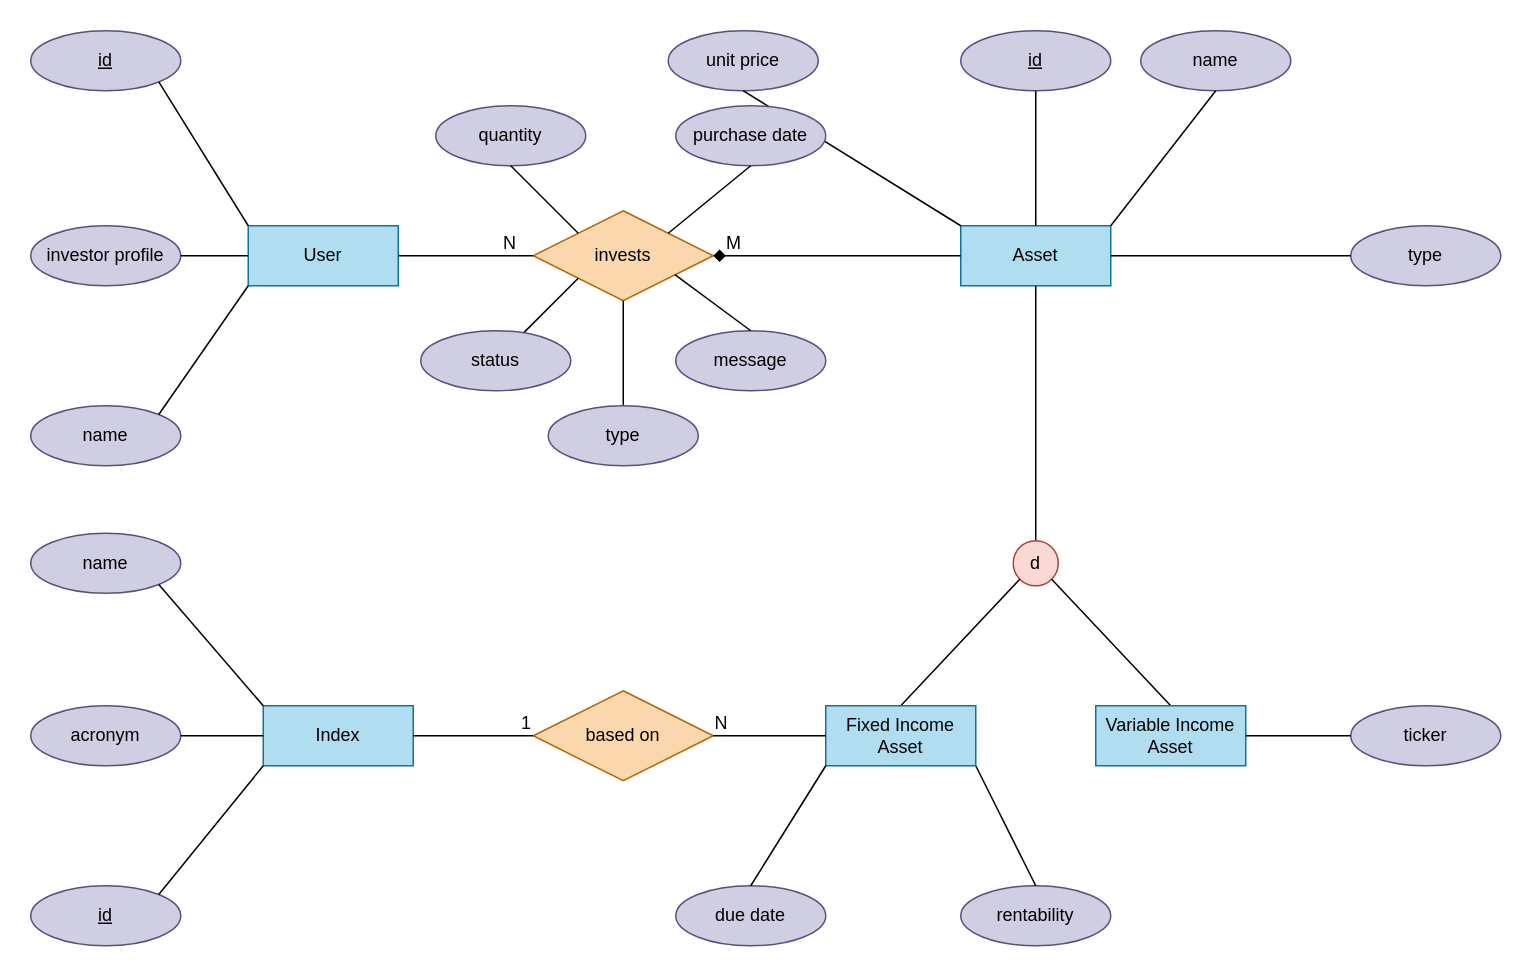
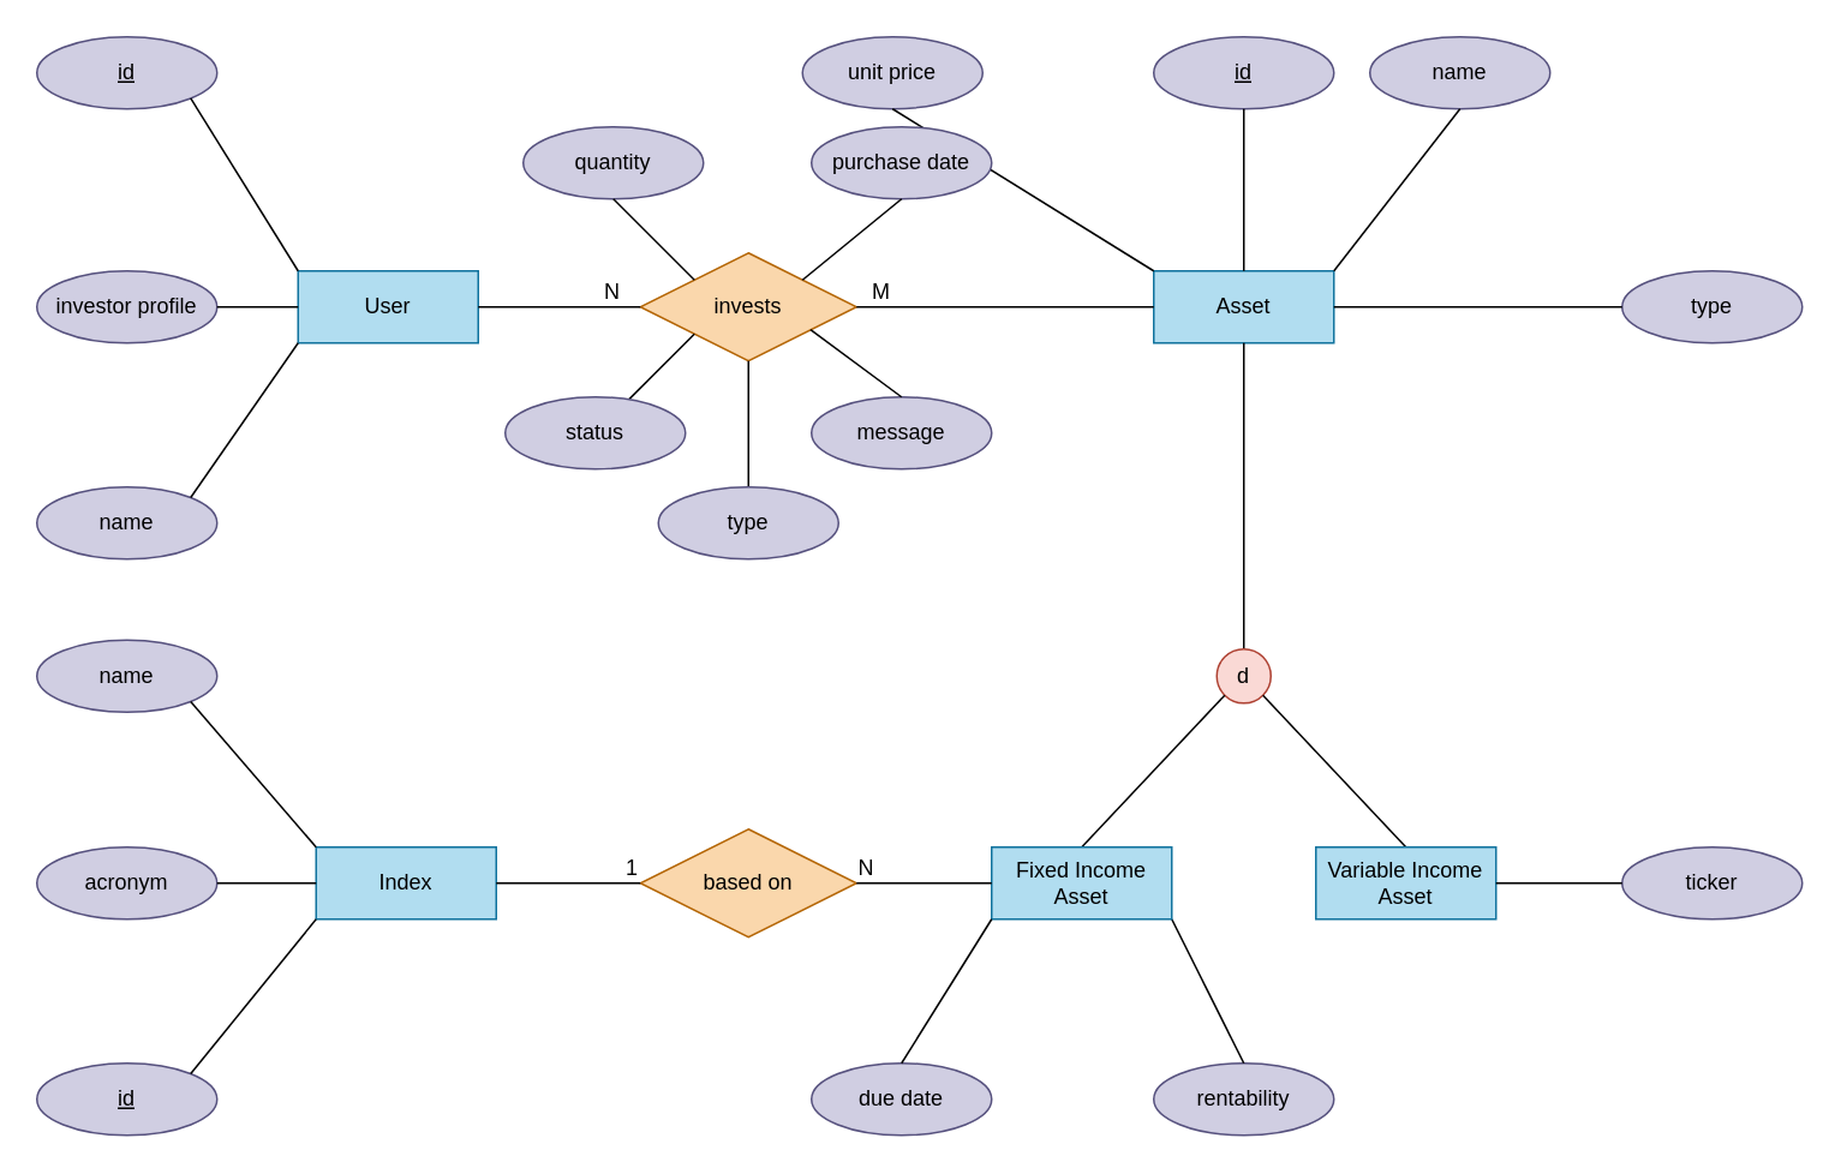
  <mxCell id="0" />
  <mxCell id="1" parent="0" />
  <mxCell id="2" value="User" style="whiteSpace=wrap;html=1;align=center;fillColor=#b1ddf0;strokeColor=#10739e;" parent="1" vertex="1"><mxGeometry x="165" y="150" width="100" height="40" as="geometry" /></mxCell>
  <mxCell id="3" value="Asset" style="whiteSpace=wrap;html=1;align=center;fillColor=#b1ddf0;strokeColor=#10739e;" parent="1" vertex="1"><mxGeometry x="640" y="150" width="100" height="40" as="geometry" /></mxCell>
  <mxCell id="4" value="Index" style="whiteSpace=wrap;html=1;align=center;fillColor=#b1ddf0;strokeColor=#10739e;" parent="1" vertex="1"><mxGeometry x="175" y="470" width="100" height="40" as="geometry" /></mxCell>
  <mxCell id="5" value="invests" style="shape=rhombus;perimeter=rhombusPerimeter;whiteSpace=wrap;html=1;align=center;fillColor=#fad7ac;strokeColor=#b46504;" parent="1" vertex="1"><mxGeometry x="355" y="140" width="120" height="60" as="geometry" /></mxCell>
  <mxCell id="6" value="based on" style="shape=rhombus;perimeter=rhombusPerimeter;whiteSpace=wrap;html=1;align=center;fillColor=#fad7ac;strokeColor=#b46504;" parent="1" vertex="1"><mxGeometry x="355" y="460" width="120" height="60" as="geometry" /></mxCell>
  <mxCell id="7" value="" style="endArrow=none;html=1;rounded=0;exitX=1;exitY=0.5;exitDx=0;exitDy=0;" parent="1" source="2" target="5" edge="1"><mxGeometry relative="1" as="geometry"><mxPoint x="475" y="140" as="sourcePoint" /><mxPoint x="635" y="140" as="targetPoint" /></mxGeometry></mxCell>
  <mxCell id="8" value="N" style="resizable=0;html=1;whiteSpace=wrap;align=right;verticalAlign=bottom;" parent="7" connectable="0" vertex="1"><mxGeometry x="1" relative="1" as="geometry"><mxPoint x="-10" as="offset" /></mxGeometry></mxCell>
- <mxCell id="9" value="" style="endArrow=diamond;html=1;rounded=0;entryX=1;entryY=0.5;entryDx=0;entryDy=0;" parent="1" source="3" target="5" edge="1"><mxGeometry relative="1" as="geometry"><mxPoint x="540" y="140" as="sourcePoint" /><mxPoint x="700" y="140" as="targetPoint" /></mxGeometry></mxCell>
+ <mxCell id="9" value="" style="endArrow=none;html=1;rounded=0;entryX=1;entryY=0.5;entryDx=0;entryDy=0;" parent="1" source="3" target="5" edge="1"><mxGeometry relative="1" as="geometry"><mxPoint x="540" y="140" as="sourcePoint" /><mxPoint x="700" y="140" as="targetPoint" /></mxGeometry></mxCell>
  <mxCell id="10" value="M" style="resizable=0;html=1;whiteSpace=wrap;align=right;verticalAlign=bottom;" parent="9" connectable="0" vertex="1"><mxGeometry x="1" relative="1" as="geometry"><mxPoint x="20" as="offset" /></mxGeometry></mxCell>
  <mxCell id="11" value="" style="endArrow=none;html=1;rounded=0;entryX=0;entryY=0.5;entryDx=0;entryDy=0;" parent="1" source="4" target="6" edge="1"><mxGeometry relative="1" as="geometry"><mxPoint x="-210" y="670" as="sourcePoint" /><mxPoint x="430" y="570" as="targetPoint" /></mxGeometry></mxCell>
  <mxCell id="12" value="1" style="resizable=0;html=1;whiteSpace=wrap;align=right;verticalAlign=bottom;" parent="11" connectable="0" vertex="1"><mxGeometry x="1" relative="1" as="geometry"><mxPoint as="offset" /></mxGeometry></mxCell>
  <mxCell id="13" value="&lt;u&gt;id&lt;/u&gt;" style="ellipse;whiteSpace=wrap;html=1;align=center;fillColor=#d0cee2;strokeColor=#56517e;" parent="1" vertex="1"><mxGeometry x="20" y="20" width="100" height="40" as="geometry" /></mxCell>
  <mxCell id="14" value="name" style="ellipse;whiteSpace=wrap;html=1;align=center;fillColor=#d0cee2;strokeColor=#56517e;" parent="1" vertex="1"><mxGeometry x="20" y="270" width="100" height="40" as="geometry" /></mxCell>
  <mxCell id="15" value="&lt;u&gt;id&lt;/u&gt;" style="ellipse;whiteSpace=wrap;html=1;align=center;fillColor=#d0cee2;strokeColor=#56517e;" parent="1" vertex="1"><mxGeometry x="640" y="20" width="100" height="40" as="geometry" /></mxCell>
  <mxCell id="16" value="name" style="ellipse;whiteSpace=wrap;html=1;align=center;fillColor=#d0cee2;strokeColor=#56517e;" parent="1" vertex="1"><mxGeometry x="760" y="20" width="100" height="40" as="geometry" /></mxCell>
  <mxCell id="17" value="rentability" style="ellipse;whiteSpace=wrap;html=1;align=center;fillColor=#d0cee2;strokeColor=#56517e;" parent="1" vertex="1"><mxGeometry x="640" y="590" width="100" height="40" as="geometry" /></mxCell>
  <mxCell id="18" value="&lt;u&gt;id&lt;/u&gt;" style="ellipse;whiteSpace=wrap;html=1;align=center;fillColor=#d0cee2;strokeColor=#56517e;" parent="1" vertex="1"><mxGeometry x="20" y="590" width="100" height="40" as="geometry" /></mxCell>
  <mxCell id="19" value="name" style="ellipse;whiteSpace=wrap;html=1;align=center;fillColor=#d0cee2;strokeColor=#56517e;" parent="1" vertex="1"><mxGeometry x="20" y="355" width="100" height="40" as="geometry" /></mxCell>
  <mxCell id="20" value="acronym" style="ellipse;whiteSpace=wrap;html=1;align=center;fillColor=#d0cee2;strokeColor=#56517e;" parent="1" vertex="1"><mxGeometry x="20" y="470" width="100" height="40" as="geometry" /></mxCell>
  <mxCell id="21" value="" style="endArrow=none;html=1;rounded=0;exitX=1;exitY=0;exitDx=0;exitDy=0;entryX=0;entryY=1;entryDx=0;entryDy=0;" parent="1" source="18" target="4" edge="1"><mxGeometry relative="1" as="geometry"><mxPoint x="-70" y="510" as="sourcePoint" /><mxPoint x="-750" y="580" as="targetPoint" /></mxGeometry></mxCell>
  <mxCell id="22" value="" style="endArrow=none;html=1;rounded=0;exitX=1;exitY=1;exitDx=0;exitDy=0;entryX=0;entryY=0;entryDx=0;entryDy=0;" parent="1" source="19" target="4" edge="1"><mxGeometry relative="1" as="geometry"><mxPoint x="-70" y="510" as="sourcePoint" /><mxPoint x="-700" y="580" as="targetPoint" /></mxGeometry></mxCell>
  <mxCell id="23" value="" style="endArrow=none;html=1;rounded=0;exitX=0;exitY=0.5;exitDx=0;exitDy=0;entryX=1;entryY=0.5;entryDx=0;entryDy=0;" parent="1" source="4" target="20" edge="1"><mxGeometry relative="1" as="geometry"><mxPoint x="-650" y="580" as="sourcePoint" /><mxPoint x="90" y="510" as="targetPoint" /></mxGeometry></mxCell>
  <mxCell id="24" value="" style="endArrow=none;html=1;rounded=0;exitX=0.5;exitY=1;exitDx=0;exitDy=0;entryX=0.5;entryY=0;entryDx=0;entryDy=0;" parent="1" source="15" target="3" edge="1"><mxGeometry relative="1" as="geometry"><mxPoint x="620" y="360" as="sourcePoint" /><mxPoint x="780" y="360" as="targetPoint" /></mxGeometry></mxCell>
  <mxCell id="25" value="" style="endArrow=none;html=1;rounded=0;exitX=0.5;exitY=1;exitDx=0;exitDy=0;entryX=1;entryY=0;entryDx=0;entryDy=0;" parent="1" source="16" target="3" edge="1"><mxGeometry relative="1" as="geometry"><mxPoint x="620" y="180" as="sourcePoint" /><mxPoint x="780" y="180" as="targetPoint" /></mxGeometry></mxCell>
  <mxCell id="26" value="" style="endArrow=none;html=1;rounded=0;exitX=0.5;exitY=0;exitDx=0;exitDy=0;entryX=1;entryY=1;entryDx=0;entryDy=0;" parent="1" source="17" target="34" edge="1"><mxGeometry relative="1" as="geometry"><mxPoint x="690" y="750" as="sourcePoint" /><mxPoint x="530" y="360" as="targetPoint" /></mxGeometry></mxCell>
  <mxCell id="27" value="" style="endArrow=none;html=1;rounded=0;exitX=1;exitY=1;exitDx=0;exitDy=0;entryX=0;entryY=0;entryDx=0;entryDy=0;" parent="1" source="13" target="2" edge="1"><mxGeometry relative="1" as="geometry"><mxPoint x="225" y="180" as="sourcePoint" /><mxPoint x="385" y="180" as="targetPoint" /></mxGeometry></mxCell>
  <mxCell id="28" value="" style="endArrow=none;html=1;rounded=0;exitX=1;exitY=0;exitDx=0;exitDy=0;entryX=0;entryY=1;entryDx=0;entryDy=0;" parent="1" source="14" target="2" edge="1"><mxGeometry relative="1" as="geometry"><mxPoint x="225" y="180" as="sourcePoint" /><mxPoint x="165" y="200" as="targetPoint" /></mxGeometry></mxCell>
  <mxCell id="29" value="" style="endArrow=none;html=1;rounded=0;exitX=0.5;exitY=1;exitDx=0;exitDy=0;entryX=0.5;entryY=0;entryDx=0;entryDy=0;" parent="1" source="3" target="30" edge="1"><mxGeometry relative="1" as="geometry"><mxPoint x="1140" y="190" as="sourcePoint" /><mxPoint x="1140" y="310" as="targetPoint" /></mxGeometry></mxCell>
  <mxCell id="30" value="d" style="ellipse;whiteSpace=wrap;html=1;aspect=fixed;fillColor=#fad9d5;strokeColor=#ae4132;" parent="1" vertex="1"><mxGeometry x="675" y="360" width="30" height="30" as="geometry" /></mxCell>
  <mxCell id="31" value="" style="endArrow=none;html=1;rounded=0;exitX=0;exitY=1;exitDx=0;exitDy=0;entryX=0.5;entryY=0;entryDx=0;entryDy=0;" parent="1" source="30" target="34" edge="1"><mxGeometry relative="1" as="geometry"><mxPoint x="1200" y="400" as="sourcePoint" /><mxPoint x="1240" y="430" as="targetPoint" /></mxGeometry></mxCell>
  <mxCell id="32" value="" style="endArrow=none;html=1;rounded=0;exitX=0.5;exitY=0;exitDx=0;exitDy=0;entryX=1;entryY=1;entryDx=0;entryDy=0;" parent="1" source="33" target="30" edge="1"><mxGeometry relative="1" as="geometry"><mxPoint x="1460" y="420" as="sourcePoint" /><mxPoint x="1280" y="360" as="targetPoint" /></mxGeometry></mxCell>
  <mxCell id="33" value="Variable Income Asset" style="whiteSpace=wrap;html=1;align=center;fillColor=#b1ddf0;strokeColor=#10739e;" parent="1" vertex="1"><mxGeometry x="730" y="470" width="100" height="40" as="geometry" /></mxCell>
  <mxCell id="34" value="Fixed Income Asset" style="whiteSpace=wrap;html=1;align=center;fillColor=#b1ddf0;strokeColor=#10739e;" parent="1" vertex="1"><mxGeometry x="550" y="470" width="100" height="40" as="geometry" /></mxCell>
  <mxCell id="35" value="" style="endArrow=none;html=1;rounded=0;entryX=1;entryY=0.5;entryDx=0;entryDy=0;exitX=0;exitY=0.5;exitDx=0;exitDy=0;" parent="1" source="34" target="6" edge="1"><mxGeometry relative="1" as="geometry"><mxPoint x="90" y="620" as="sourcePoint" /><mxPoint x="250" y="620" as="targetPoint" /></mxGeometry></mxCell>
  <mxCell id="36" value="N" style="resizable=0;html=1;whiteSpace=wrap;align=right;verticalAlign=bottom;" parent="35" connectable="0" vertex="1"><mxGeometry x="1" relative="1" as="geometry"><mxPoint x="11" as="offset" /></mxGeometry></mxCell>
  <mxCell id="37" value="" style="endArrow=none;html=1;rounded=0;exitX=0;exitY=1;exitDx=0;exitDy=0;" parent="1" source="5" target="38" edge="1"><mxGeometry relative="1" as="geometry"><mxPoint x="425" y="310" as="sourcePoint" /><mxPoint x="435" y="250" as="targetPoint" /></mxGeometry></mxCell>
  <mxCell id="38" value="status" style="ellipse;whiteSpace=wrap;html=1;align=center;fillColor=#d0cee2;strokeColor=#56517e;" parent="1" vertex="1"><mxGeometry x="280" y="220" width="100" height="40" as="geometry" /></mxCell>
  <mxCell id="39" value="due date" style="ellipse;whiteSpace=wrap;html=1;align=center;fillColor=#d0cee2;strokeColor=#56517e;" parent="1" vertex="1"><mxGeometry x="450" y="590" width="100" height="40" as="geometry" /></mxCell>
  <mxCell id="40" value="" style="endArrow=none;html=1;rounded=0;entryX=0;entryY=1;entryDx=0;entryDy=0;exitX=0.5;exitY=0;exitDx=0;exitDy=0;" parent="1" source="39" target="34" edge="1"><mxGeometry relative="1" as="geometry"><mxPoint x="240" y="490" as="sourcePoint" /><mxPoint x="400" y="490" as="targetPoint" /></mxGeometry></mxCell>
  <mxCell id="41" value="unit price" style="ellipse;whiteSpace=wrap;html=1;align=center;fillColor=#d0cee2;strokeColor=#56517e;" parent="1" vertex="1"><mxGeometry x="445" y="20" width="100" height="40" as="geometry" /></mxCell>
  <mxCell id="42" value="" style="endArrow=none;html=1;rounded=0;entryX=0.5;entryY=1;entryDx=0;entryDy=0;exitX=0;exitY=0;exitDx=0;exitDy=0;" parent="1" source="3" target="41" edge="1"><mxGeometry relative="1" as="geometry"><mxPoint x="490" y="220" as="sourcePoint" /><mxPoint x="650" y="220" as="targetPoint" /></mxGeometry></mxCell>
  <mxCell id="43" value="quantity" style="ellipse;whiteSpace=wrap;html=1;align=center;fillColor=#d0cee2;strokeColor=#56517e;" parent="1" vertex="1"><mxGeometry x="290" y="70" width="100" height="40" as="geometry" /></mxCell>
  <mxCell id="44" value="" style="endArrow=none;html=1;rounded=0;exitX=0.5;exitY=1;exitDx=0;exitDy=0;entryX=0;entryY=0;entryDx=0;entryDy=0;" parent="1" source="43" target="5" edge="1"><mxGeometry relative="1" as="geometry"><mxPoint x="425" y="220" as="sourcePoint" /><mxPoint x="585" y="220" as="targetPoint" /></mxGeometry></mxCell>
  <mxCell id="45" value="ticker" style="ellipse;whiteSpace=wrap;html=1;align=center;fillColor=#d0cee2;strokeColor=#56517e;" parent="1" vertex="1"><mxGeometry x="900" y="470" width="100" height="40" as="geometry" /></mxCell>
  <mxCell id="46" value="" style="endArrow=none;html=1;rounded=0;exitX=0;exitY=0.5;exitDx=0;exitDy=0;entryX=1;entryY=0.5;entryDx=0;entryDy=0;" parent="1" source="45" target="33" edge="1"><mxGeometry relative="1" as="geometry"><mxPoint x="1470" y="270" as="sourcePoint" /><mxPoint x="1630" y="270" as="targetPoint" /></mxGeometry></mxCell>
  <mxCell id="47" value="investor profile" style="ellipse;whiteSpace=wrap;html=1;align=center;fillColor=#d0cee2;strokeColor=#56517e;" parent="1" vertex="1"><mxGeometry x="20" y="150" width="100" height="40" as="geometry" /></mxCell>
  <mxCell id="48" value="" style="endArrow=none;html=1;rounded=0;entryX=1;entryY=0.5;entryDx=0;entryDy=0;exitX=0;exitY=0.5;exitDx=0;exitDy=0;" parent="1" source="2" target="47" edge="1"><mxGeometry relative="1" as="geometry"><mxPoint x="65" y="200" as="sourcePoint" /><mxPoint x="225" y="200" as="targetPoint" /></mxGeometry></mxCell>
  <mxCell id="49" value="type" style="ellipse;whiteSpace=wrap;html=1;align=center;fillColor=#d0cee2;strokeColor=#56517e;" parent="1" vertex="1"><mxGeometry x="900" y="150" width="100" height="40" as="geometry" /></mxCell>
  <mxCell id="50" value="" style="endArrow=none;html=1;rounded=0;exitX=0;exitY=0.5;exitDx=0;exitDy=0;entryX=1;entryY=0.5;entryDx=0;entryDy=0;" parent="1" source="49" target="3" edge="1"><mxGeometry relative="1" as="geometry"><mxPoint x="810" y="240" as="sourcePoint" /><mxPoint x="840" y="230" as="targetPoint" /></mxGeometry></mxCell>
  <mxCell id="51" value="purchase date" style="ellipse;whiteSpace=wrap;html=1;align=center;fillColor=#d0cee2;strokeColor=#56517e;" parent="1" vertex="1"><mxGeometry x="450" y="70" width="100" height="40" as="geometry" /></mxCell>
  <mxCell id="52" value="" style="endArrow=none;html=1;rounded=0;exitX=0.5;exitY=1;exitDx=0;exitDy=0;entryX=1;entryY=0;entryDx=0;entryDy=0;" parent="1" source="51" target="5" edge="1"><mxGeometry relative="1" as="geometry"><mxPoint x="340" y="70" as="sourcePoint" /><mxPoint x="395" y="165" as="targetPoint" /></mxGeometry></mxCell>
  <mxCell id="53" value="message" style="ellipse;whiteSpace=wrap;html=1;align=center;fillColor=#d0cee2;strokeColor=#56517e;" parent="1" vertex="1"><mxGeometry x="450" y="220" width="100" height="40" as="geometry" /></mxCell>
  <mxCell id="54" value="" style="endArrow=none;html=1;rounded=0;entryX=0.787;entryY=0.71;entryDx=0;entryDy=0;entryPerimeter=0;exitX=0.5;exitY=0;exitDx=0;exitDy=0;" parent="1" source="53" target="5" edge="1"><mxGeometry relative="1" as="geometry"><mxPoint x="470" y="270" as="sourcePoint" /><mxPoint x="475" y="260" as="targetPoint" /></mxGeometry></mxCell>
  <mxCell id="55" value="" style="endArrow=none;html=1;rounded=0;exitX=0.5;exitY=1;exitDx=0;exitDy=0;entryX=0.5;entryY=0;entryDx=0;entryDy=0;" edge="1" parent="1" source="5" target="56"><mxGeometry relative="1" as="geometry"><mxPoint x="395" y="195" as="sourcePoint" /><mxPoint x="400" y="260" as="targetPoint" /></mxGeometry></mxCell>
  <mxCell id="56" value="type" style="ellipse;whiteSpace=wrap;html=1;align=center;fillColor=#d0cee2;strokeColor=#56517e;" vertex="1" parent="1"><mxGeometry x="365" y="270" width="100" height="40" as="geometry" /></mxCell>
